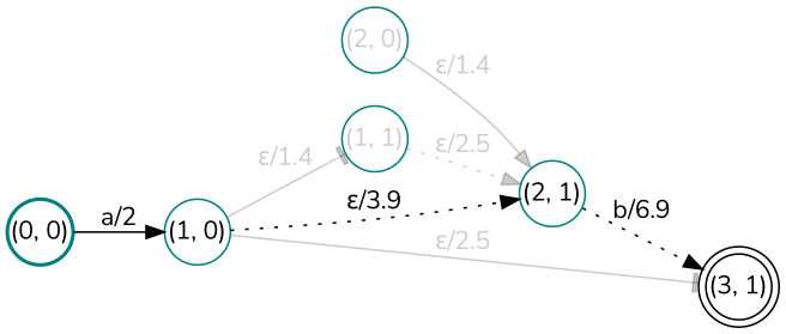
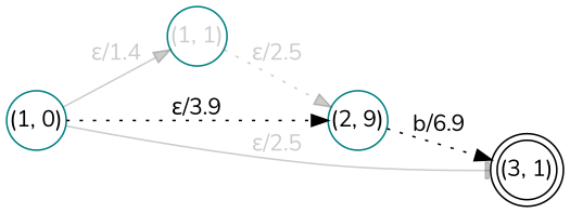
  digraph {
    fontname=Nunito
    nodesep=0.25
    rankdir=LR
    ranksep=0.4
    node [color=teal fixedsize=true fontname=Nunito fontsize=14 penwidth=1.0 shape=circle]
    edge [arrowhead=normal fontname=Nunito fontsize=14 style=solid color="#00000033" fontcolor="#00000033"]
-   n1 [height=0.5 label="(0, 0)" penwidth=2.0]
    n2 [height=0.5 label="(1, 0)"]
    n3 [fontcolor="#00000033" height=0.5 label="(1, 1)"]
-   n4 [height=0.5 label="(2, 1)"]
+   n4 [height=0.5 label="(2, 9)"]
    n5 [color=black height=0.5 label="(3, 1)" shape=doublecircle]
-   n6 [fontcolor="#00000033" height=0.5 label="(2, 0)"]
-   n1 -> n2 [label="a/2" color="" fontcolor=""]
-   n2 -> n3 [arrowhead=tee label="ε/1.4"]
+   n2 -> n3 [label="ε/1.4"]
    n2 -> n4 [label="ε/3.9" style=dotted color="" fontcolor=""]
    n2 -> n5 [arrowhead=tee label="ε/2.5"]
    n3 -> n4 [label="ε/2.5" style=dotted]
    n4 -> n5 [label="b/6.9" style=dotted color="" fontcolor=""]
-   n6 -> n4 [label="ε/1.4"]
  }
